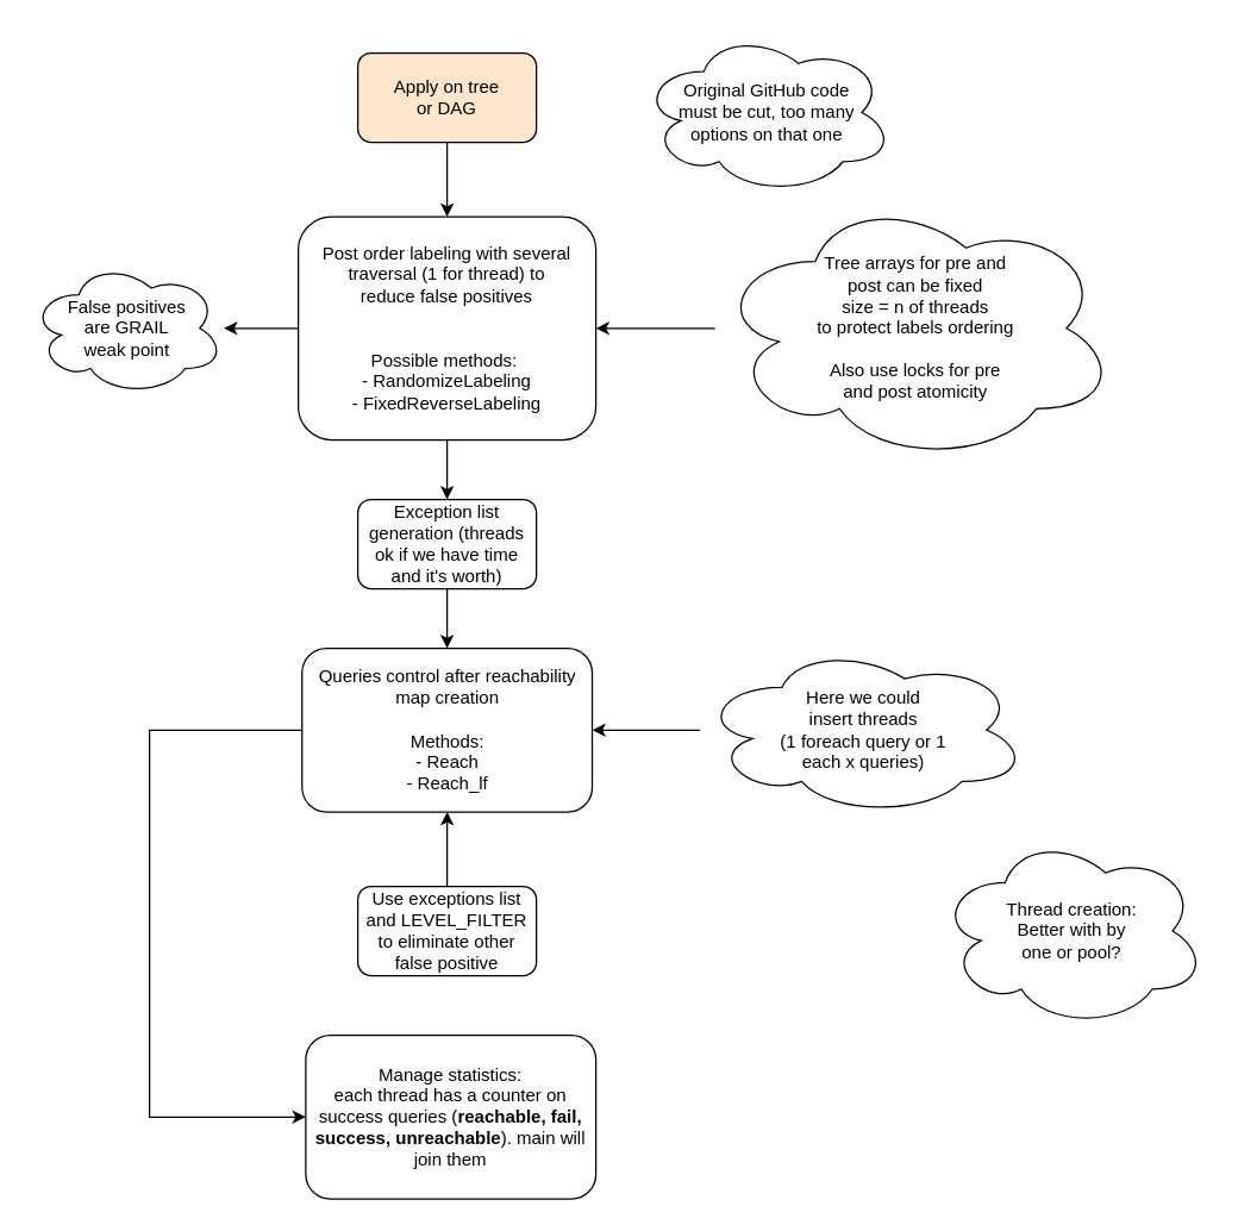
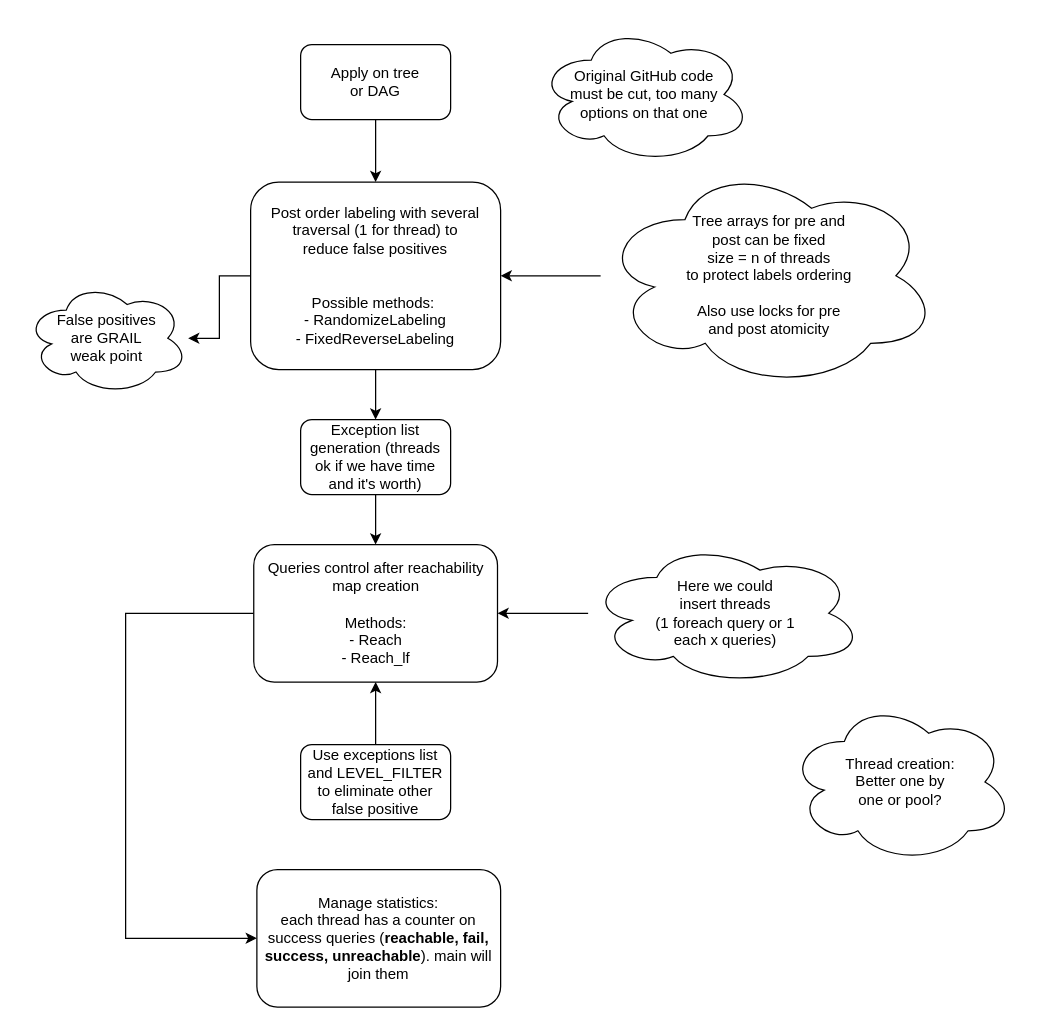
  <mxCell id="0" />
  <mxCell id="1" parent="0" />
  <mxCell id="2" value="" style="edgeStyle=orthogonalEdgeStyle;rounded=0;orthogonalLoop=1;jettySize=auto;html=1;" edge="1" parent="1" source="4" target="8"><mxGeometry relative="1" as="geometry" /></mxCell>
  <mxCell id="3" value="" style="edgeStyle=orthogonalEdgeStyle;rounded=0;orthogonalLoop=1;jettySize=auto;html=1;" edge="1" parent="1" source="4" target="19"><mxGeometry relative="1" as="geometry" /></mxCell>
  <mxCell id="4" value="Post order labeling with several&lt;br&gt;traversal (1 for thread) to&lt;br&gt;reduce false positives&lt;br&gt;&lt;br&gt;&lt;br&gt;Possible methods:&amp;nbsp;&lt;br&gt;- RandomizeLabeling&lt;br&gt;- FixedReverseLabeling&lt;br&gt;" style="rounded=1;whiteSpace=wrap;html=1;" vertex="1" parent="1"><mxGeometry x="200" y="145" width="200" height="150" as="geometry" /></mxCell>
  <mxCell id="5" value="" style="edgeStyle=orthogonalEdgeStyle;rounded=0;orthogonalLoop=1;jettySize=auto;html=1;exitX=0;exitY=0.5;exitDx=0;exitDy=0;" edge="1" parent="1" source="6" target="7"><mxGeometry relative="1" as="geometry"><Array as="points"><mxPoint x="100" y="490" /><mxPoint x="100" y="750" /></Array></mxGeometry></mxCell>
  <mxCell id="6" value="Queries control after reachability&lt;br&gt;map creation&lt;br&gt;&lt;br&gt;Methods:&lt;br&gt;- Reach&lt;br&gt;- Reach_lf" style="rounded=1;whiteSpace=wrap;html=1;" vertex="1" parent="1"><mxGeometry x="202.5" y="435" width="195" height="110" as="geometry" /></mxCell>
  <mxCell id="7" value="Manage statistics:&lt;br&gt;each thread has a counter on success queries (&lt;b&gt;reachable, fail, success, unreachable&lt;/b&gt;). main will join them" style="rounded=1;whiteSpace=wrap;html=1;" vertex="1" parent="1"><mxGeometry x="205" y="695" width="195" height="110" as="geometry" /></mxCell>
- <mxCell id="8" value="False positives&lt;br&gt;are GRAIL&lt;br&gt;weak point" style="ellipse;shape=cloud;whiteSpace=wrap;html=1;" vertex="1" parent="1"><mxGeometry x="20" y="175" width="130" height="90" as="geometry" /></mxCell>
+ <mxCell id="8" value="False positives&lt;br&gt;are GRAIL&lt;br&gt;weak point" style="ellipse;shape=cloud;whiteSpace=wrap;html=1;" vertex="1" parent="1"><mxGeometry x="20" y="225" width="130" height="90" as="geometry" /></mxCell>
  <mxCell id="9" value="" style="edgeStyle=orthogonalEdgeStyle;rounded=0;orthogonalLoop=1;jettySize=auto;html=1;" edge="1" parent="1" source="10" target="4"><mxGeometry relative="1" as="geometry" /></mxCell>
- <mxCell id="10" value="Apply on tree&lt;br&gt;or DAG" style="rounded=1;whiteSpace=wrap;html=1;fillColor=#ffe6cc;" vertex="1" parent="1"><mxGeometry x="240" y="35" width="120" height="60" as="geometry" /></mxCell>
+ <mxCell id="10" value="Apply on tree&lt;br&gt;or DAG" style="rounded=1;whiteSpace=wrap;html=1;" vertex="1" parent="1"><mxGeometry x="240" y="35" width="120" height="60" as="geometry" /></mxCell>
  <mxCell id="11" value="" style="edgeStyle=orthogonalEdgeStyle;rounded=0;orthogonalLoop=1;jettySize=auto;html=1;" edge="1" parent="1" source="12" target="4"><mxGeometry relative="1" as="geometry" /></mxCell>
  <mxCell id="12" value="Tree arrays for pre and&lt;br&gt;post can be fixed&lt;br&gt;size = n of threads&lt;br&gt;to protect labels ordering&lt;br&gt;&lt;br&gt;Also use locks for pre&lt;br&gt;and post atomicity" style="ellipse;shape=cloud;whiteSpace=wrap;html=1;" vertex="1" parent="1"><mxGeometry x="480" y="130" width="270" height="180" as="geometry" /></mxCell>
  <mxCell id="13" value="" style="edgeStyle=orthogonalEdgeStyle;rounded=0;orthogonalLoop=1;jettySize=auto;html=1;" edge="1" parent="1" source="14" target="6"><mxGeometry relative="1" as="geometry" /></mxCell>
  <mxCell id="14" value="Here we could&lt;br&gt;insert threads&lt;br&gt;(1 foreach query or 1&lt;br&gt;each x queries)" style="ellipse;shape=cloud;whiteSpace=wrap;html=1;" vertex="1" parent="1"><mxGeometry x="470" y="432.5" width="220" height="115" as="geometry" /></mxCell>
  <mxCell id="15" value="Original GitHub code&lt;br&gt;must be cut, too many&lt;br&gt;options on that one" style="ellipse;shape=cloud;whiteSpace=wrap;html=1;" vertex="1" parent="1"><mxGeometry x="430" y="20" width="170" height="110" as="geometry" /></mxCell>
  <mxCell id="16" value="" style="edgeStyle=orthogonalEdgeStyle;rounded=0;orthogonalLoop=1;jettySize=auto;html=1;entryX=0.5;entryY=1;entryDx=0;entryDy=0;" edge="1" parent="1" source="17" target="6"><mxGeometry relative="1" as="geometry"><mxPoint x="300" y="415" as="targetPoint" /></mxGeometry></mxCell>
  <mxCell id="17" value="Use exceptions list and LEVEL_FILTER to eliminate other false positive" style="rounded=1;whiteSpace=wrap;html=1;" vertex="1" parent="1"><mxGeometry x="240" y="595" width="120" height="60" as="geometry" /></mxCell>
  <mxCell id="18" value="" style="edgeStyle=orthogonalEdgeStyle;rounded=0;orthogonalLoop=1;jettySize=auto;html=1;" edge="1" parent="1" source="19" target="6"><mxGeometry relative="1" as="geometry" /></mxCell>
  <mxCell id="19" value="Exception list generation (threads ok if we have time and it's worth)" style="rounded=1;whiteSpace=wrap;html=1;" vertex="1" parent="1"><mxGeometry x="240" y="335" width="120" height="60" as="geometry" /></mxCell>
- <mxCell id="20" value="Thread creation:&lt;br&gt;Better with by&lt;br&gt;one or pool?" style="ellipse;shape=cloud;whiteSpace=wrap;html=1;" vertex="1" parent="1"><mxGeometry x="630" y="560" width="180" height="130" as="geometry" /></mxCell>
+ <mxCell id="20" value="Thread creation:&lt;br&gt;Better one by&lt;br&gt;one or pool?" style="ellipse;shape=cloud;whiteSpace=wrap;html=1;" vertex="1" parent="1"><mxGeometry x="630" y="560" width="180" height="130" as="geometry" /></mxCell>
